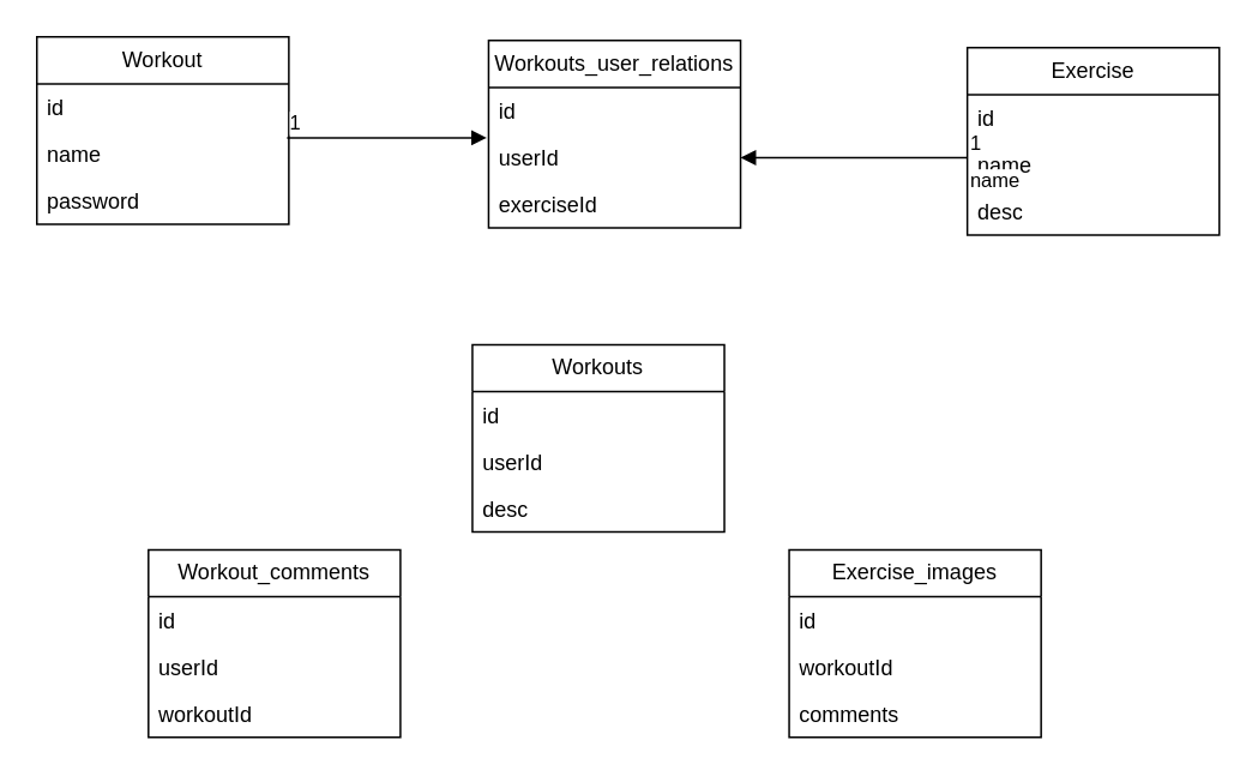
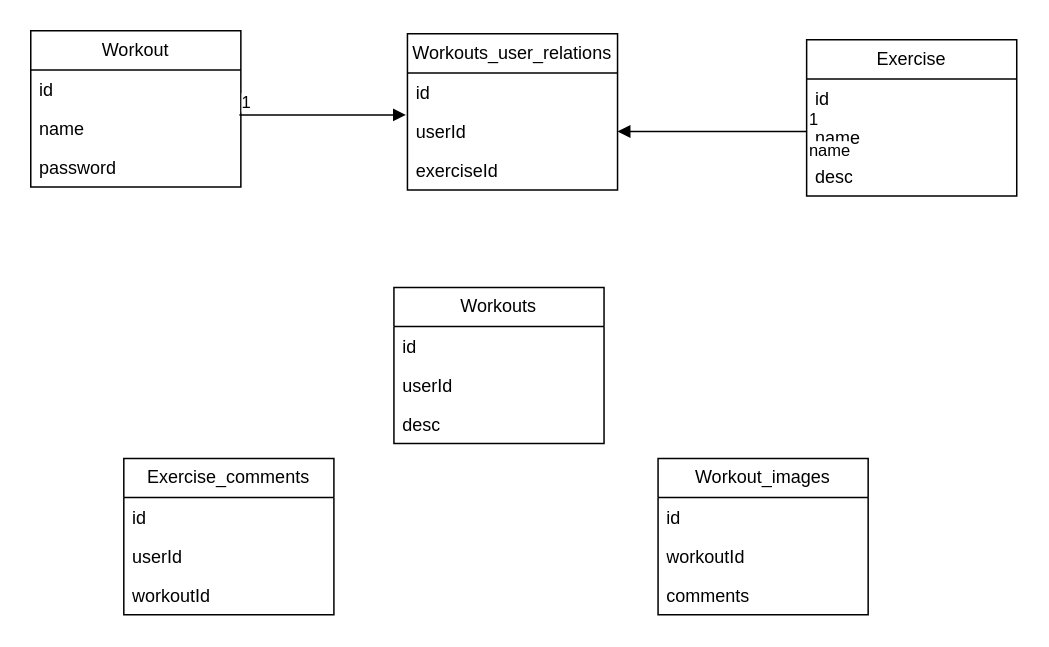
  <mxCell id="0" />
  <mxCell id="1" parent="0" />
  <mxCell id="2" value="Workout" style="swimlane;fontStyle=0;childLayout=stackLayout;horizontal=1;startSize=26;fillColor=none;horizontalStack=0;resizeParent=1;resizeParentMax=0;resizeLast=0;collapsible=1;marginBottom=0;whiteSpace=wrap;html=1;" vertex="1" parent="1"><mxGeometry x="20" y="20" width="140" height="104" as="geometry" /></mxCell>
  <mxCell id="3" value="id" style="text;strokeColor=none;fillColor=none;align=left;verticalAlign=top;spacingLeft=4;spacingRight=4;overflow=hidden;rotatable=0;points=[[0,0.5],[1,0.5]];portConstraint=eastwest;whiteSpace=wrap;html=1;" vertex="1" parent="2"><mxGeometry y="26" width="140" height="26" as="geometry" /></mxCell>
  <mxCell id="4" value="name" style="text;strokeColor=none;fillColor=none;align=left;verticalAlign=top;spacingLeft=4;spacingRight=4;overflow=hidden;rotatable=0;points=[[0,0.5],[1,0.5]];portConstraint=eastwest;whiteSpace=wrap;html=1;" vertex="1" parent="2"><mxGeometry y="52" width="140" height="26" as="geometry" /></mxCell>
  <mxCell id="5" value="password" style="text;strokeColor=none;fillColor=none;align=left;verticalAlign=top;spacingLeft=4;spacingRight=4;overflow=hidden;rotatable=0;points=[[0,0.5],[1,0.5]];portConstraint=eastwest;whiteSpace=wrap;html=1;" vertex="1" parent="2"><mxGeometry y="78" width="140" height="26" as="geometry" /></mxCell>
  <mxCell id="6" value="Workouts_user_relations" style="swimlane;fontStyle=0;childLayout=stackLayout;horizontal=1;startSize=26;fillColor=none;horizontalStack=0;resizeParent=1;resizeParentMax=0;resizeLast=0;collapsible=1;marginBottom=0;whiteSpace=wrap;html=1;" vertex="1" parent="1"><mxGeometry x="271" y="22" width="140" height="104" as="geometry" /></mxCell>
  <mxCell id="7" value="id" style="text;strokeColor=none;fillColor=none;align=left;verticalAlign=top;spacingLeft=4;spacingRight=4;overflow=hidden;rotatable=0;points=[[0,0.5],[1,0.5]];portConstraint=eastwest;whiteSpace=wrap;html=1;" vertex="1" parent="6"><mxGeometry y="26" width="140" height="26" as="geometry" /></mxCell>
  <mxCell id="8" value="userId" style="text;strokeColor=none;fillColor=none;align=left;verticalAlign=top;spacingLeft=4;spacingRight=4;overflow=hidden;rotatable=0;points=[[0,0.5],[1,0.5]];portConstraint=eastwest;whiteSpace=wrap;html=1;" vertex="1" parent="6"><mxGeometry y="52" width="140" height="26" as="geometry" /></mxCell>
  <mxCell id="9" value="exerciseId" style="text;strokeColor=none;fillColor=none;align=left;verticalAlign=top;spacingLeft=4;spacingRight=4;overflow=hidden;rotatable=0;points=[[0,0.5],[1,0.5]];portConstraint=eastwest;whiteSpace=wrap;html=1;" vertex="1" parent="6"><mxGeometry y="78" width="140" height="26" as="geometry" /></mxCell>
  <mxCell id="10" value="Exercise" style="swimlane;fontStyle=0;childLayout=stackLayout;horizontal=1;startSize=26;fillColor=none;horizontalStack=0;resizeParent=1;resizeParentMax=0;resizeLast=0;collapsible=1;marginBottom=0;whiteSpace=wrap;html=1;" vertex="1" parent="1"><mxGeometry x="537" y="26" width="140" height="104" as="geometry" /></mxCell>
  <mxCell id="11" value="id" style="text;strokeColor=none;fillColor=none;align=left;verticalAlign=top;spacingLeft=4;spacingRight=4;overflow=hidden;rotatable=0;points=[[0,0.5],[1,0.5]];portConstraint=eastwest;whiteSpace=wrap;html=1;" vertex="1" parent="10"><mxGeometry y="26" width="140" height="26" as="geometry" /></mxCell>
  <mxCell id="12" value="name" style="text;strokeColor=none;fillColor=none;align=left;verticalAlign=top;spacingLeft=4;spacingRight=4;overflow=hidden;rotatable=0;points=[[0,0.5],[1,0.5]];portConstraint=eastwest;whiteSpace=wrap;html=1;" vertex="1" parent="10"><mxGeometry y="52" width="140" height="26" as="geometry" /></mxCell>
  <mxCell id="13" value="desc" style="text;strokeColor=none;fillColor=none;align=left;verticalAlign=top;spacingLeft=4;spacingRight=4;overflow=hidden;rotatable=0;points=[[0,0.5],[1,0.5]];portConstraint=eastwest;whiteSpace=wrap;html=1;" vertex="1" parent="10"><mxGeometry y="78" width="140" height="26" as="geometry" /></mxCell>
  <mxCell id="14" value="Workouts" style="swimlane;fontStyle=0;childLayout=stackLayout;horizontal=1;startSize=26;fillColor=none;horizontalStack=0;resizeParent=1;resizeParentMax=0;resizeLast=0;collapsible=1;marginBottom=0;whiteSpace=wrap;html=1;" vertex="1" parent="1"><mxGeometry x="262" y="191" width="140" height="104" as="geometry" /></mxCell>
  <mxCell id="15" value="id" style="text;strokeColor=none;fillColor=none;align=left;verticalAlign=top;spacingLeft=4;spacingRight=4;overflow=hidden;rotatable=0;points=[[0,0.5],[1,0.5]];portConstraint=eastwest;whiteSpace=wrap;html=1;" vertex="1" parent="14"><mxGeometry y="26" width="140" height="26" as="geometry" /></mxCell>
  <mxCell id="16" value="userId" style="text;strokeColor=none;fillColor=none;align=left;verticalAlign=top;spacingLeft=4;spacingRight=4;overflow=hidden;rotatable=0;points=[[0,0.5],[1,0.5]];portConstraint=eastwest;whiteSpace=wrap;html=1;" vertex="1" parent="14"><mxGeometry y="52" width="140" height="26" as="geometry" /></mxCell>
  <mxCell id="17" value="desc" style="text;strokeColor=none;fillColor=none;align=left;verticalAlign=top;spacingLeft=4;spacingRight=4;overflow=hidden;rotatable=0;points=[[0,0.5],[1,0.5]];portConstraint=eastwest;whiteSpace=wrap;html=1;" vertex="1" parent="14"><mxGeometry y="78" width="140" height="26" as="geometry" /></mxCell>
- <mxCell id="18" value="Workout_comments" style="swimlane;fontStyle=0;childLayout=stackLayout;horizontal=1;startSize=26;fillColor=none;horizontalStack=0;resizeParent=1;resizeParentMax=0;resizeLast=0;collapsible=1;marginBottom=0;whiteSpace=wrap;html=1;" vertex="1" parent="1"><mxGeometry x="82" y="305" width="140" height="104" as="geometry" /></mxCell>
+ <mxCell id="18" value="Exercise_comments" style="swimlane;fontStyle=0;childLayout=stackLayout;horizontal=1;startSize=26;fillColor=none;horizontalStack=0;resizeParent=1;resizeParentMax=0;resizeLast=0;collapsible=1;marginBottom=0;whiteSpace=wrap;html=1;" vertex="1" parent="1"><mxGeometry x="82" y="305" width="140" height="104" as="geometry" /></mxCell>
  <mxCell id="19" value="id&lt;span style=&quot;white-space: pre;&quot;&gt;&#09;&lt;/span&gt;" style="text;strokeColor=none;fillColor=none;align=left;verticalAlign=top;spacingLeft=4;spacingRight=4;overflow=hidden;rotatable=0;points=[[0,0.5],[1,0.5]];portConstraint=eastwest;whiteSpace=wrap;html=1;" vertex="1" parent="18"><mxGeometry y="26" width="140" height="26" as="geometry" /></mxCell>
  <mxCell id="20" value="userId" style="text;strokeColor=none;fillColor=none;align=left;verticalAlign=top;spacingLeft=4;spacingRight=4;overflow=hidden;rotatable=0;points=[[0,0.5],[1,0.5]];portConstraint=eastwest;whiteSpace=wrap;html=1;" vertex="1" parent="18"><mxGeometry y="52" width="140" height="26" as="geometry" /></mxCell>
  <mxCell id="21" value="workoutId" style="text;strokeColor=none;fillColor=none;align=left;verticalAlign=top;spacingLeft=4;spacingRight=4;overflow=hidden;rotatable=0;points=[[0,0.5],[1,0.5]];portConstraint=eastwest;whiteSpace=wrap;html=1;" vertex="1" parent="18"><mxGeometry y="78" width="140" height="26" as="geometry" /></mxCell>
- <mxCell id="22" value="Exercise_images" style="swimlane;fontStyle=0;childLayout=stackLayout;horizontal=1;startSize=26;fillColor=none;horizontalStack=0;resizeParent=1;resizeParentMax=0;resizeLast=0;collapsible=1;marginBottom=0;whiteSpace=wrap;html=1;" vertex="1" parent="1"><mxGeometry x="438" y="305" width="140" height="104" as="geometry" /></mxCell>
+ <mxCell id="22" value="Workout_images" style="swimlane;fontStyle=0;childLayout=stackLayout;horizontal=1;startSize=26;fillColor=none;horizontalStack=0;resizeParent=1;resizeParentMax=0;resizeLast=0;collapsible=1;marginBottom=0;whiteSpace=wrap;html=1;" vertex="1" parent="1"><mxGeometry x="438" y="305" width="140" height="104" as="geometry" /></mxCell>
  <mxCell id="23" value="id&lt;span style=&quot;white-space: pre;&quot;&gt;&#09;&lt;/span&gt;" style="text;strokeColor=none;fillColor=none;align=left;verticalAlign=top;spacingLeft=4;spacingRight=4;overflow=hidden;rotatable=0;points=[[0,0.5],[1,0.5]];portConstraint=eastwest;whiteSpace=wrap;html=1;" vertex="1" parent="22"><mxGeometry y="26" width="140" height="26" as="geometry" /></mxCell>
  <mxCell id="24" value="workoutId" style="text;strokeColor=none;fillColor=none;align=left;verticalAlign=top;spacingLeft=4;spacingRight=4;overflow=hidden;rotatable=0;points=[[0,0.5],[1,0.5]];portConstraint=eastwest;whiteSpace=wrap;html=1;" vertex="1" parent="22"><mxGeometry y="52" width="140" height="26" as="geometry" /></mxCell>
  <mxCell id="25" value="comments" style="text;strokeColor=none;fillColor=none;align=left;verticalAlign=top;spacingLeft=4;spacingRight=4;overflow=hidden;rotatable=0;points=[[0,0.5],[1,0.5]];portConstraint=eastwest;whiteSpace=wrap;html=1;" vertex="1" parent="22"><mxGeometry y="78" width="140" height="26" as="geometry" /></mxCell>
  <mxCell id="26" value="" style="endArrow=block;endFill=1;html=1;edgeStyle=orthogonalEdgeStyle;align=left;verticalAlign=top;rounded=0;" edge="1" parent="1"><mxGeometry x="-1" relative="1" as="geometry"><mxPoint x="159" y="76" as="sourcePoint" /><mxPoint x="270" y="76" as="targetPoint" /></mxGeometry></mxCell>
  <mxCell id="27" value="1" style="edgeLabel;resizable=0;html=1;align=left;verticalAlign=bottom;" connectable="0" vertex="1" parent="26"><mxGeometry x="-1" relative="1" as="geometry" /></mxCell>
  <mxCell id="28" value="name" style="endArrow=block;endFill=1;html=1;edgeStyle=orthogonalEdgeStyle;align=left;verticalAlign=top;rounded=0;entryX=1;entryY=0.5;entryDx=0;entryDy=0;exitX=0;exitY=0.346;exitDx=0;exitDy=0;exitPerimeter=0;" edge="1" parent="1" source="12" target="8"><mxGeometry x="-1" relative="1" as="geometry"><mxPoint x="528" y="87" as="sourcePoint" /><mxPoint x="458" y="196" as="targetPoint" /></mxGeometry></mxCell>
  <mxCell id="29" value="1" style="edgeLabel;resizable=0;html=1;align=left;verticalAlign=bottom;" connectable="0" vertex="1" parent="28"><mxGeometry x="-1" relative="1" as="geometry" /></mxCell>
